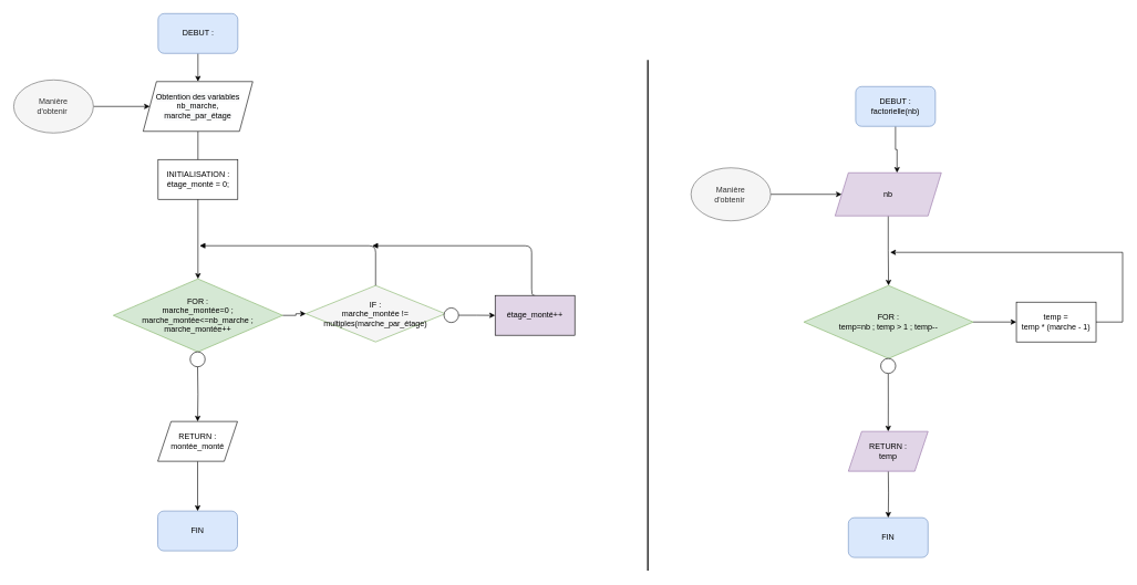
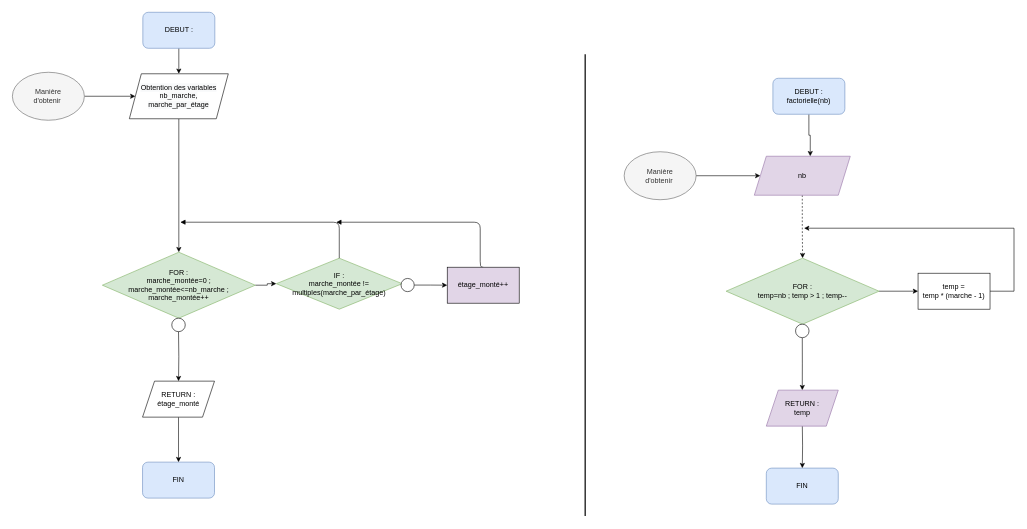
  <mxCell id="0" />
  <mxCell id="1" parent="0" />
  <mxCell id="2" style="edgeStyle=orthogonalEdgeStyle;rounded=0;orthogonalLoop=1;jettySize=auto;html=1;entryX=0.583;entryY=0;entryDx=0;entryDy=0;entryPerimeter=0;" parent="1" source="3" target="13" edge="1"><mxGeometry relative="1" as="geometry"><mxPoint x="1352.5" y="242.5" as="targetPoint" /></mxGeometry></mxCell>
  <mxCell id="3" value="DEBUT :&lt;br&gt;factorielle(nb)" style="rounded=1;whiteSpace=wrap;html=1;fillColor=#dae8fc;strokeColor=#6c8ebf;" parent="1" vertex="1"><mxGeometry x="1288" y="130" width="120" height="60" as="geometry" /></mxCell>
  <mxCell id="4" style="edgeStyle=orthogonalEdgeStyle;rounded=0;orthogonalLoop=1;jettySize=auto;html=1;exitX=1;exitY=0.5;exitDx=0;exitDy=0;entryX=0;entryY=0.5;entryDx=0;entryDy=0;" parent="1" source="5" target="13" edge="1"><mxGeometry relative="1" as="geometry"><mxPoint x="1280" y="280" as="targetPoint" /><mxPoint x="1195" y="280" as="sourcePoint" /></mxGeometry></mxCell>
  <mxCell id="5" value="Manière &lt;br&gt;d'obtenir&amp;nbsp;" style="ellipse;whiteSpace=wrap;html=1;fillColor=#f5f5f5;strokeColor=#666666;fontColor=#333333;" parent="1" vertex="1"><mxGeometry x="1040" y="252.5" width="120" height="80" as="geometry" /></mxCell>
- <mxCell id="6" style="edgeStyle=orthogonalEdgeStyle;rounded=0;orthogonalLoop=1;jettySize=auto;html=1;entryX=0.5;entryY=0;entryDx=0;entryDy=0;exitX=0.5;exitY=1;exitDx=0;exitDy=0;" parent="1" source="13" target="9" edge="1"><mxGeometry relative="1" as="geometry"><mxPoint x="1330" y="320" as="sourcePoint" /></mxGeometry></mxCell>
+ <mxCell id="6" style="edgeStyle=orthogonalEdgeStyle;rounded=0;orthogonalLoop=1;jettySize=auto;html=1;entryX=0.5;entryY=0;entryDx=0;entryDy=0;exitX=0.5;exitY=1;exitDx=0;exitDy=0;dashed=1;" parent="1" source="13" target="9" edge="1"><mxGeometry relative="1" as="geometry"><mxPoint x="1330" y="320" as="sourcePoint" /></mxGeometry></mxCell>
  <mxCell id="7" value="FIN" style="rounded=1;whiteSpace=wrap;html=1;fillColor=#dae8fc;strokeColor=#6c8ebf;" parent="1" vertex="1"><mxGeometry x="1277" y="780" width="120" height="60" as="geometry" /></mxCell>
  <mxCell id="8" style="edgeStyle=orthogonalEdgeStyle;rounded=0;orthogonalLoop=1;jettySize=auto;html=1;entryX=0;entryY=0.5;entryDx=0;entryDy=0;" parent="1" source="9" target="15" edge="1"><mxGeometry relative="1" as="geometry"><mxPoint x="1500" y="485" as="targetPoint" /></mxGeometry></mxCell>
  <mxCell id="9" value="FOR : &lt;br&gt;temp=nb ; temp &amp;gt; 1 ; temp--" style="rhombus;whiteSpace=wrap;html=1;fillColor=#d5e8d4;strokeColor=#82b366;" parent="1" vertex="1"><mxGeometry x="1210" y="430" width="255" height="110" as="geometry" /></mxCell>
  <mxCell id="10" style="edgeStyle=orthogonalEdgeStyle;rounded=0;orthogonalLoop=1;jettySize=auto;html=1;entryX=0.5;entryY=0;entryDx=0;entryDy=0;" parent="1" source="11" target="16" edge="1"><mxGeometry relative="1" as="geometry" /></mxCell>
  <mxCell id="11" value="" style="ellipse;whiteSpace=wrap;html=1;aspect=fixed;" parent="1" vertex="1"><mxGeometry x="1325.75" y="540" width="22.5" height="22.5" as="geometry" /></mxCell>
  <mxCell id="12" style="edgeStyle=orthogonalEdgeStyle;rounded=0;orthogonalLoop=1;jettySize=auto;html=1;" parent="1" target="7" edge="1"><mxGeometry relative="1" as="geometry"><mxPoint x="1337" y="705" as="sourcePoint" /></mxGeometry></mxCell>
  <mxCell id="13" value="nb" style="shape=parallelogram;perimeter=parallelogramPerimeter;whiteSpace=wrap;html=1;fixedSize=1;fillColor=#e1d5e7;strokeColor=#9673a6;" parent="1" vertex="1"><mxGeometry x="1257" width="160" height="65" as="geometry" y="260" /></mxCell>
  <mxCell id="14" style="edgeStyle=orthogonalEdgeStyle;rounded=0;orthogonalLoop=1;jettySize=auto;html=1;" parent="1" source="15" edge="1"><mxGeometry relative="1" as="geometry"><mxPoint x="1340" y="380" as="targetPoint" /><Array as="points"><mxPoint x="1690" y="485" /><mxPoint x="1690" y="380" /></Array></mxGeometry></mxCell>
  <mxCell id="15" value="temp = &lt;br&gt;temp * (marche - 1)" style="rounded=0;whiteSpace=wrap;html=1;" parent="1" vertex="1"><mxGeometry x="1530" y="455" width="120" height="60" as="geometry" /></mxCell>
  <mxCell id="16" value="RETURN :&lt;br&gt;temp" style="shape=parallelogram;perimeter=parallelogramPerimeter;whiteSpace=wrap;html=1;fixedSize=1;fillColor=#e1d5e7;strokeColor=#9673a6;" parent="1" vertex="1"><mxGeometry x="1277" y="650" width="120" height="60" as="geometry" /></mxCell>
  <mxCell id="17" value="" style="line;strokeWidth=2;direction=south;html=1;" parent="1" vertex="1"><mxGeometry x="970" y="89.75" width="10" height="770" as="geometry" /></mxCell>
  <mxCell id="18" style="edgeStyle=orthogonalEdgeStyle;rounded=0;orthogonalLoop=1;jettySize=auto;html=1;entryX=0.5;entryY=0;entryDx=0;entryDy=0;" parent="1" source="19" target="23" edge="1"><mxGeometry relative="1" as="geometry"><mxPoint x="300" y="130" as="targetPoint" /></mxGeometry></mxCell>
  <mxCell id="19" value="DEBUT :&lt;br&gt;" style="rounded=1;whiteSpace=wrap;html=1;fillColor=#dae8fc;strokeColor=#6c8ebf;" parent="1" vertex="1"><mxGeometry x="237.5" y="20" width="120" height="60" as="geometry" /></mxCell>
  <mxCell id="20" style="edgeStyle=orthogonalEdgeStyle;rounded=0;orthogonalLoop=1;jettySize=auto;html=1;exitX=1;exitY=0.5;exitDx=0;exitDy=0;entryX=0;entryY=0.5;entryDx=0;entryDy=0;" parent="1" source="21" target="23" edge="1"><mxGeometry relative="1" as="geometry"><mxPoint x="240" y="160" as="targetPoint" /></mxGeometry></mxCell>
  <mxCell id="21" value="Manière &lt;br&gt;d'obtenir&amp;nbsp;" style="ellipse;whiteSpace=wrap;html=1;fillColor=#f5f5f5;strokeColor=#666666;fontColor=#333333;" parent="1" vertex="1"><mxGeometry x="20" y="120" width="120" height="80" as="geometry" /></mxCell>
  <mxCell id="22" style="edgeStyle=orthogonalEdgeStyle;rounded=0;orthogonalLoop=1;jettySize=auto;html=1;entryX=0.5;entryY=0;entryDx=0;entryDy=0;" parent="1" source="23" target="26" edge="1"><mxGeometry relative="1" as="geometry" /></mxCell>
  <mxCell id="23" value="&lt;span style=&quot;color: rgb(0 , 0 , 0) ; font-family: &amp;#34;helvetica&amp;#34; ; font-size: 12px ; font-style: normal ; font-weight: 400 ; letter-spacing: normal ; text-align: center ; text-indent: 0px ; text-transform: none ; word-spacing: 0px ; background-color: rgb(248 , 249 , 250) ; display: inline ; float: none&quot;&gt;Obtention des variables nb_marche, marche_par_étage&lt;br&gt;&lt;/span&gt;" style="shape=parallelogram;perimeter=parallelogramPerimeter;whiteSpace=wrap;html=1;fixedSize=1;" parent="1" vertex="1"><mxGeometry x="215" y="122.5" width="165" height="75" as="geometry" /></mxCell>
  <mxCell id="24" value="FIN" style="rounded=1;whiteSpace=wrap;html=1;fillColor=#dae8fc;strokeColor=#6c8ebf;" parent="1" vertex="1"><mxGeometry x="237" y="770" width="120" height="60" as="geometry" /></mxCell>
  <mxCell id="25" style="edgeStyle=orthogonalEdgeStyle;rounded=0;orthogonalLoop=1;jettySize=auto;html=1;entryX=0;entryY=0.5;entryDx=0;entryDy=0;" parent="1" source="26" target="31" edge="1"><mxGeometry relative="1" as="geometry" /></mxCell>
  <mxCell id="26" value="FOR :&lt;br&gt;marche_montée=0 ; marche_montée&amp;lt;=nb_marche ; marche_montée++" style="rhombus;whiteSpace=wrap;html=1;fillColor=#d5e8d4;strokeColor=#82b366;" parent="1" vertex="1"><mxGeometry x="170" y="420" width="255" height="110" as="geometry" /></mxCell>
  <mxCell id="27" value="" style="ellipse;whiteSpace=wrap;html=1;aspect=fixed;" parent="1" vertex="1"><mxGeometry x="285.75" y="530" width="22.5" height="22.5" as="geometry" /></mxCell>
  <mxCell id="28" style="edgeStyle=orthogonalEdgeStyle;rounded=0;orthogonalLoop=1;jettySize=auto;html=1;" parent="1" source="29" target="24" edge="1"><mxGeometry relative="1" as="geometry" /></mxCell>
- <mxCell id="29" value="RETURN :&lt;br&gt;montée_monté" style="shape=parallelogram;perimeter=parallelogramPerimeter;whiteSpace=wrap;html=1;fixedSize=1;" parent="1" vertex="1"><mxGeometry x="237" y="635" width="120" height="60" as="geometry" /></mxCell>
+ <mxCell id="29" value="RETURN :&lt;br&gt;étage_monté" style="shape=parallelogram;perimeter=parallelogramPerimeter;whiteSpace=wrap;html=1;fixedSize=1;" parent="1" vertex="1"><mxGeometry x="237" y="635" width="120" height="60" as="geometry" /></mxCell>
  <mxCell id="30" style="edgeStyle=orthogonalEdgeStyle;rounded=0;orthogonalLoop=1;jettySize=auto;html=1;entryX=0.5;entryY=0;entryDx=0;entryDy=0;" parent="1" target="29" edge="1"><mxGeometry relative="1" as="geometry"><mxPoint x="297" y="552.5" as="sourcePoint" /></mxGeometry></mxCell>
- <mxCell id="31" value="IF :&lt;br&gt;marche_montée != multiples(marche_par_étage)" style="rhombus;whiteSpace=wrap;html=1;fillColor=#f5f5f5;strokeColor=#82b366;rounded=0;" parent="1" vertex="1"><mxGeometry x="460" y="430" width="210" height="85" as="geometry" /></mxCell>
+ <mxCell id="31" value="IF :&lt;br&gt;marche_montée != multiples(marche_par_étage)" style="rhombus;whiteSpace=wrap;html=1;fillColor=#d5e8d4;strokeColor=#82b366;rounded=0;" parent="1" vertex="1"><mxGeometry x="460" y="430" width="210" height="85" as="geometry" /></mxCell>
  <mxCell id="32" style="edgeStyle=elbowEdgeStyle;rounded=1;orthogonalLoop=1;jettySize=auto;html=1;exitX=0.5;exitY=0;exitDx=0;exitDy=0;endArrow=block;endFill=1;strokeColor=#000000;" parent="1" source="33" edge="1"><mxGeometry relative="1" as="geometry"><mxPoint x="560" y="370" as="targetPoint" /><Array as="points"><mxPoint x="800" y="410" /></Array></mxGeometry></mxCell>
  <mxCell id="33" value="étage_monté++" style="rounded=0;whiteSpace=wrap;html=1;fillColor=#e1d5e7;" parent="1" vertex="1"><mxGeometry x="745" y="445" width="120" height="60" as="geometry" /></mxCell>
  <mxCell id="34" style="edgeStyle=orthogonalEdgeStyle;rounded=0;orthogonalLoop=1;jettySize=auto;html=1;" parent="1" source="35" target="33" edge="1"><mxGeometry relative="1" as="geometry" /></mxCell>
  <mxCell id="35" value="" style="ellipse;whiteSpace=wrap;html=1;aspect=fixed;" parent="1" vertex="1"><mxGeometry x="668" y="463.75" width="22" height="22" as="geometry" /></mxCell>
- <mxCell id="36" value="INITIALISATION :&lt;br&gt;étage_monté = 0;" style="rounded=0;whiteSpace=wrap;html=1;" parent="1" vertex="1"><mxGeometry x="237.5" y="240" width="120" height="60" as="geometry" /></mxCell>
  <mxCell id="37" style="edgeStyle=elbowEdgeStyle;rounded=1;orthogonalLoop=1;jettySize=auto;html=1;endArrow=block;endFill=1;strokeColor=#000000;elbow=vertical;" parent="1" source="31" edge="1"><mxGeometry relative="1" as="geometry"><mxPoint x="300" y="370" as="targetPoint" /><mxPoint x="565" y="430" as="sourcePoint" /><Array as="points"><mxPoint x="430" y="370" /><mxPoint x="420" y="310" /><mxPoint x="430" y="310" /></Array></mxGeometry></mxCell>
